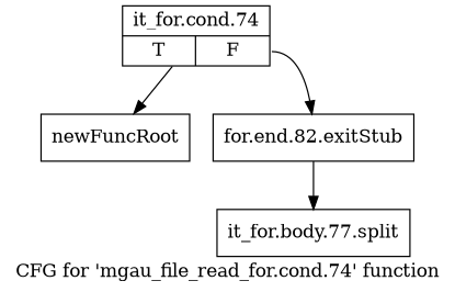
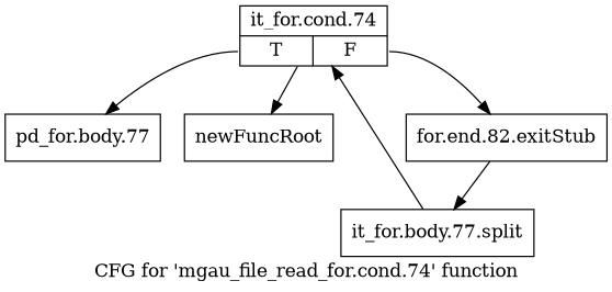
  digraph {
    label="CFG for 'mgau_file_read_for.cond.74' function"
    node [shape=record]
    n1 [label="{newFuncRoot}"]
    n2 [label="{it_for.cond.74|{<s0>T|<s1>F}}"]
    n3 [label="{for.end.82.exitStub}"]
+   n4 [label="{pd_for.body.77}"]
    n5 [label="{it_for.body.77.split}"]
    n2 -> n1
    n2 -> n3 [tailport=s1]
+   n2 -> n4 [tailport=s0]
    n3 -> n5
+   n5 -> n2
  }
